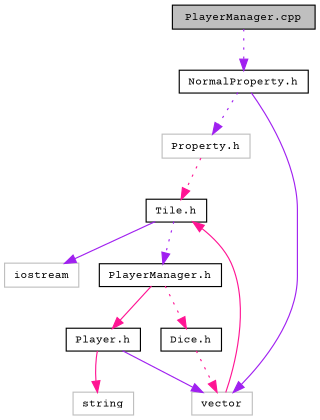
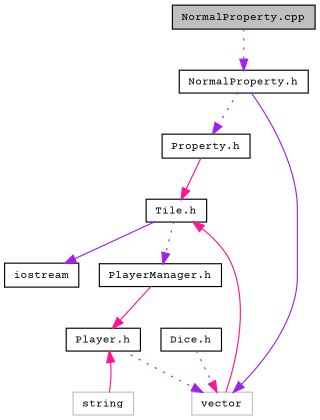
  digraph {
    fontname="Courier Prime"
    node [color=black fillcolor=white fontname="Courier Prime" fontsize=10 shape=record style=filled]
    edge [color=purple fontname="Courier Prime" fontsize=10 labelfontname=FreeSans labelfontsize=10 style=dotted]
-   n1 [fillcolor=grey75 fontcolor=black height=0.2 label="PlayerManager.cpp" width=0.4]
+   n1 [fillcolor=grey75 fontcolor=black height=0.2 label="NormalProperty.cpp" width=0.4]
    n2 [height=0.2 label="NormalProperty.h" width=0.4]
-   n3 [color=grey75 height=0.2 label="Property.h" width=0.4]
+   n3 [height=0.2 label="Property.h" width=0.4]
    n4 [color=grey75 height=0.2 label=vector width=0.4]
    n5 [height=0.2 label="Tile.h" width=0.4]
-   n6 [color=grey75 height=0.2 label=iostream width=0.4]
+   n6 [height=0.2 label=iostream width=0.4]
    n7 [height=0.2 label="PlayerManager.h" width=0.4]
    n8 [height=0.2 label="Player.h" width=0.4]
    n9 [height=0.2 label="Dice.h" width=0.4]
    n10 [color=grey75 height=0.2 label=string width=0.4]
    n1 -> n2
    n2 -> n3
    n2 -> n4 [style=solid]
-   n3 -> n5 [color=deeppink]
+   n3 -> n5 [color=deeppink style=solid]
    n4 -> n5 [color=deeppink style=solid]
    n5 -> n6 [style=solid]
    n5 -> n7
    n7 -> n8 [color=deeppink style=solid]
-   n7 -> n9 [color=deeppink]
-   n8 -> n4 [style=solid]
-   n8 -> n10 [color=deeppink style=solid]
+   n8 -> n4
+   n10 -> n8 [color=deeppink style=solid]
    n9 -> n4 [color=deeppink]
  }
